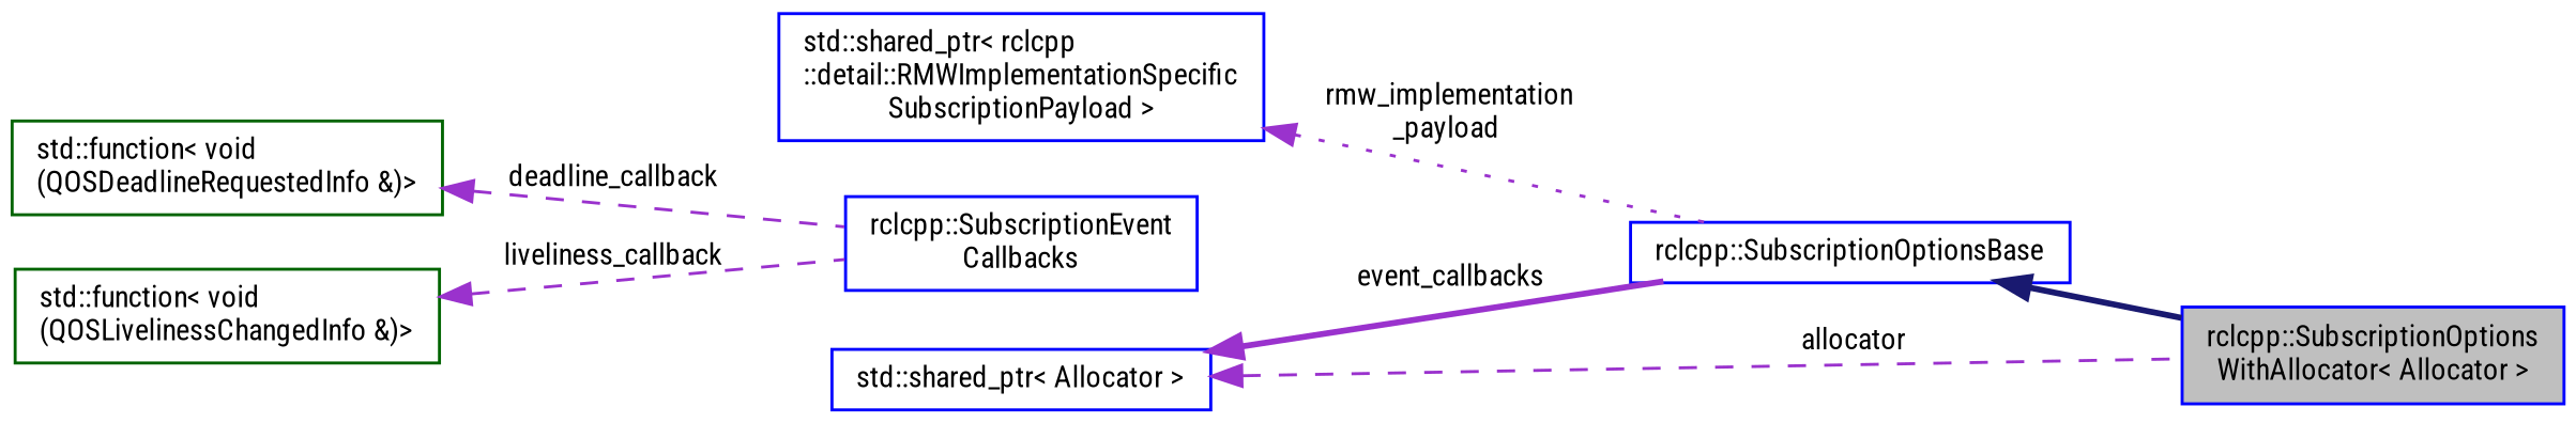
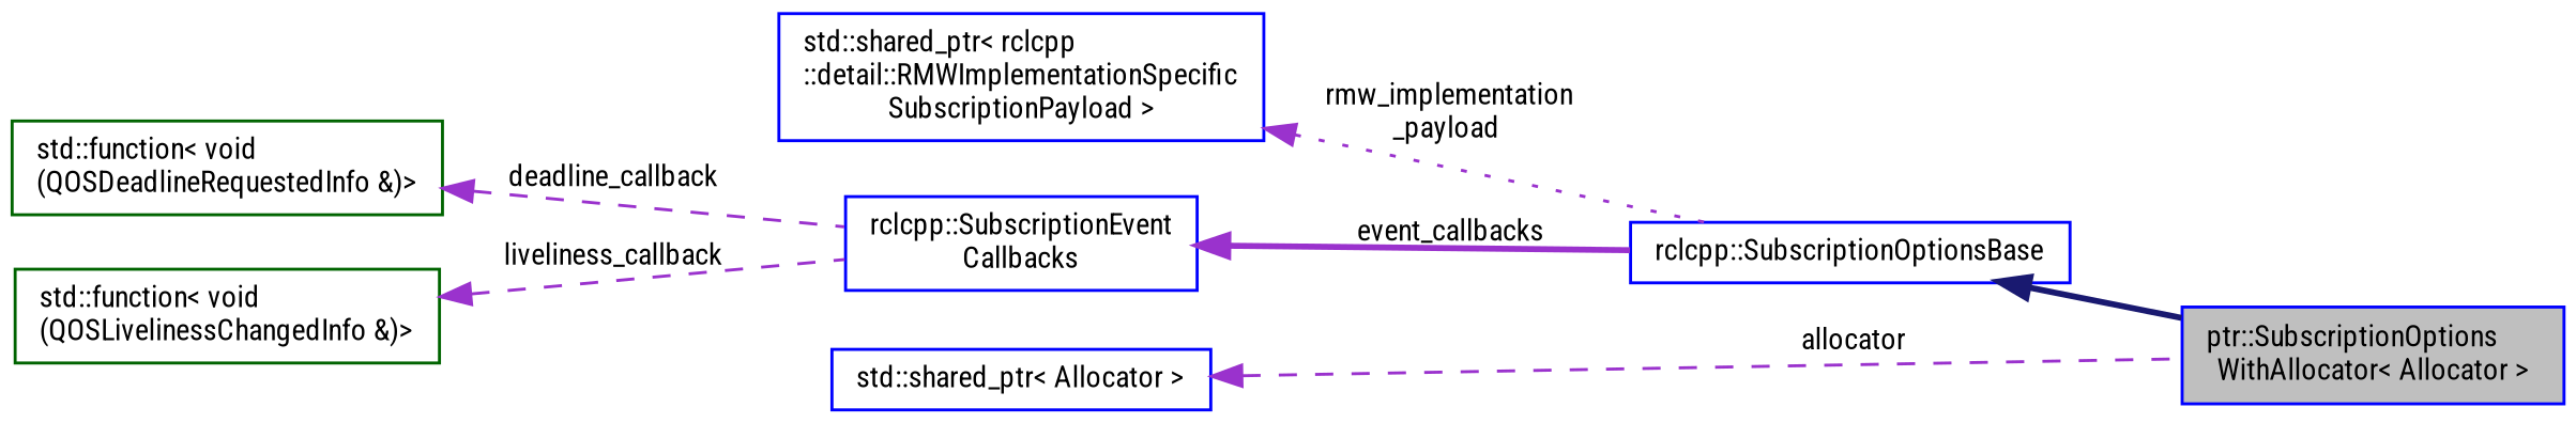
  digraph {
    fontname="Roboto Condensed"
    rankdir=LR
    node [color=blue fillcolor=white fontname="Roboto Condensed" fontsize=10 shape=record style=filled]
    edge [color=darkorchid3 dir=back fontname="Roboto Condensed" fontsize=10 labelfontname=Helvetica labelfontsize=10 style=dashed]
-   n1 [fillcolor=grey75 fontcolor=black height=0.2 label="rclcpp::SubscriptionOptions\lWithAllocator\< Allocator \>" width=0.4]
+   n1 [fillcolor=grey75 fontcolor=black height=0.2 label="ptr::SubscriptionOptions\lWithAllocator\< Allocator \>" width=0.4]
    n2 [height=0.2 label="rclcpp::SubscriptionOptionsBase" width=0.4]
    n3 [height=0.2 label="std::shared_ptr\< rclcpp\l::detail::RMWImplementationSpecific\lSubscriptionPayload \>" width=0.4]
    n4 [height=0.2 label="rclcpp::SubscriptionEvent\lCallbacks" width=0.4]
    n5 [color=darkgreen height=0.2 label="std::function\< void\l(QOSDeadlineRequestedInfo &)\>" width=0.4]
    n6 [color=darkgreen height=0.2 label="std::function\< void\l(QOSLivelinessChangedInfo &)\>" width=0.4]
    n7 [height=0.2 label="std::shared_ptr\< Allocator \>" width=0.4]
    n2 -> n1 [color=midnightblue style=bold]
    n3 -> n2 [label=" rmw_implementation\l_payload" style=dotted]
-   n7 -> n2 [label=" event_callbacks" style=bold]
+   n4 -> n2 [label=" event_callbacks" style=bold]
    n5 -> n4 [label=" deadline_callback"]
    n6 -> n4 [label=" liveliness_callback"]
    n7 -> n1 [label=" allocator"]
  }
